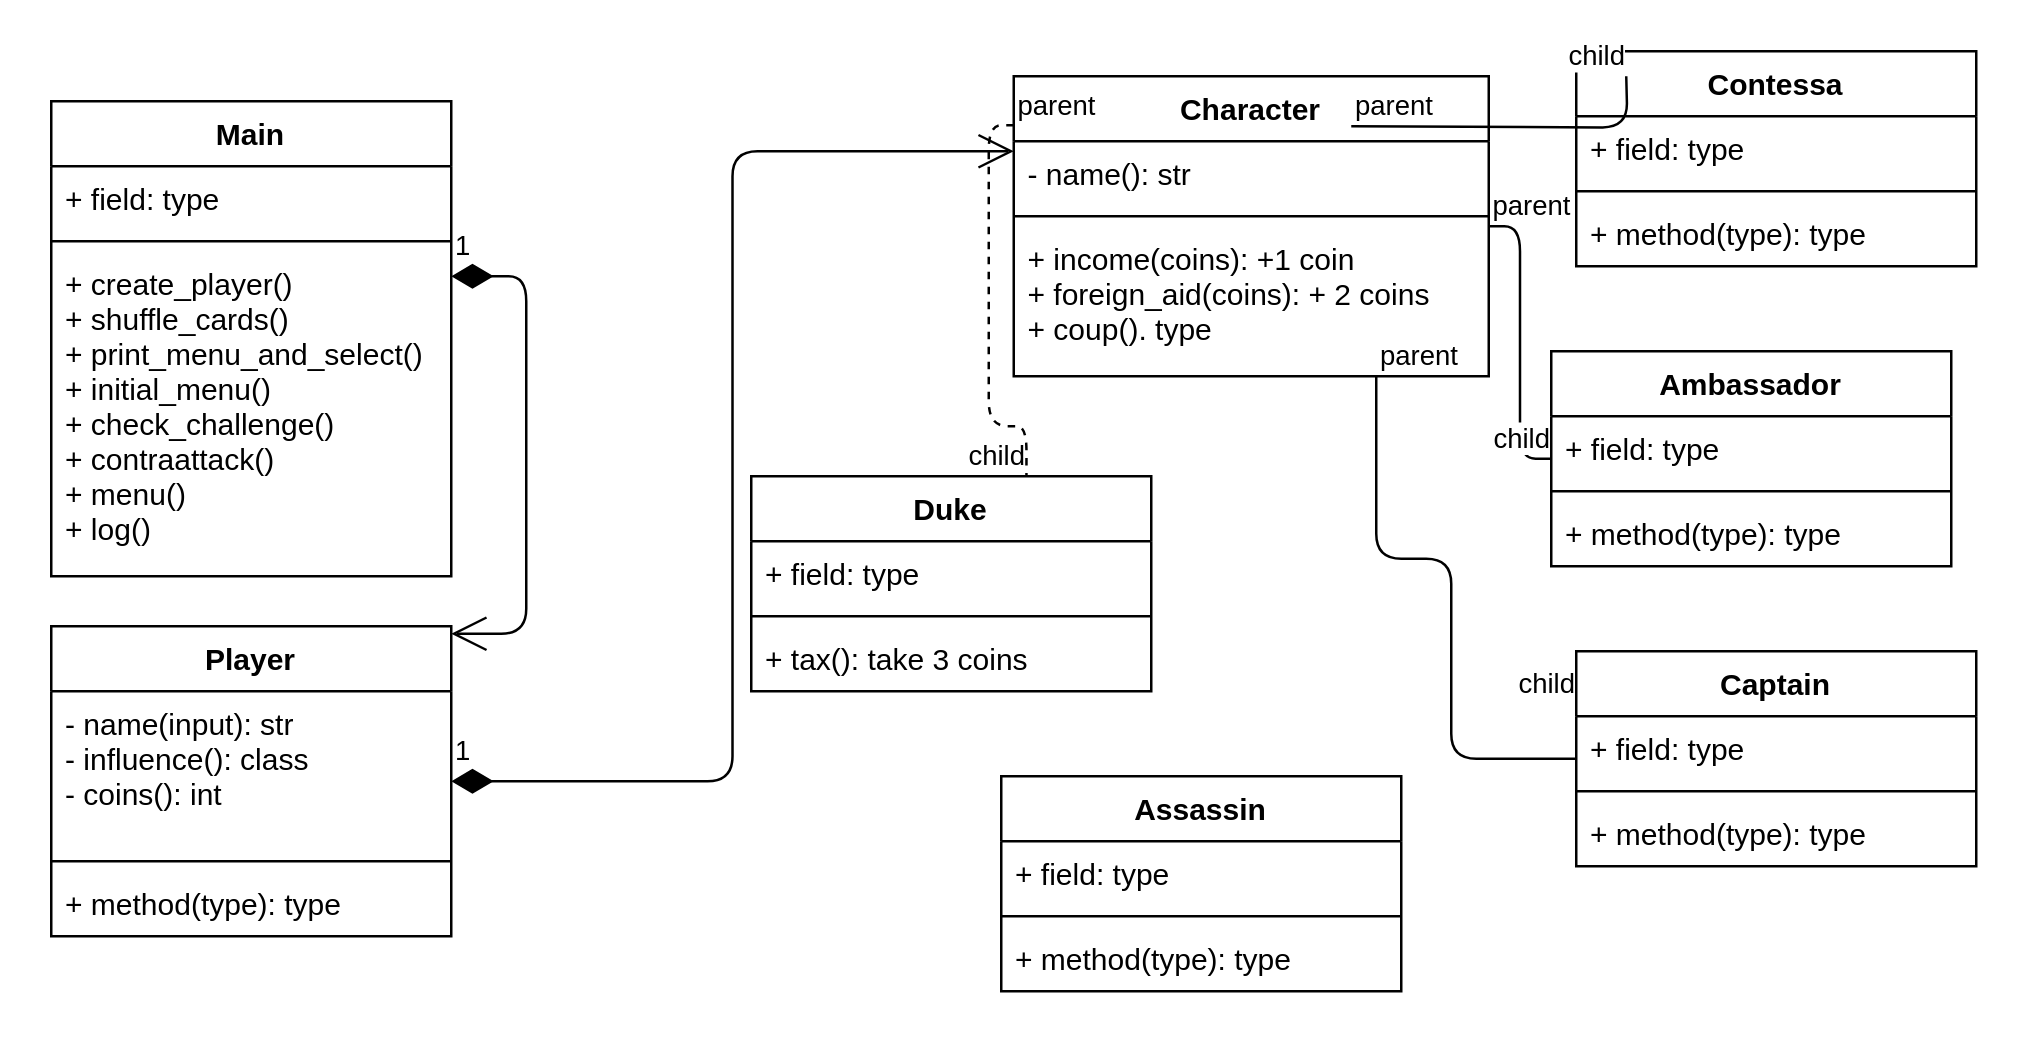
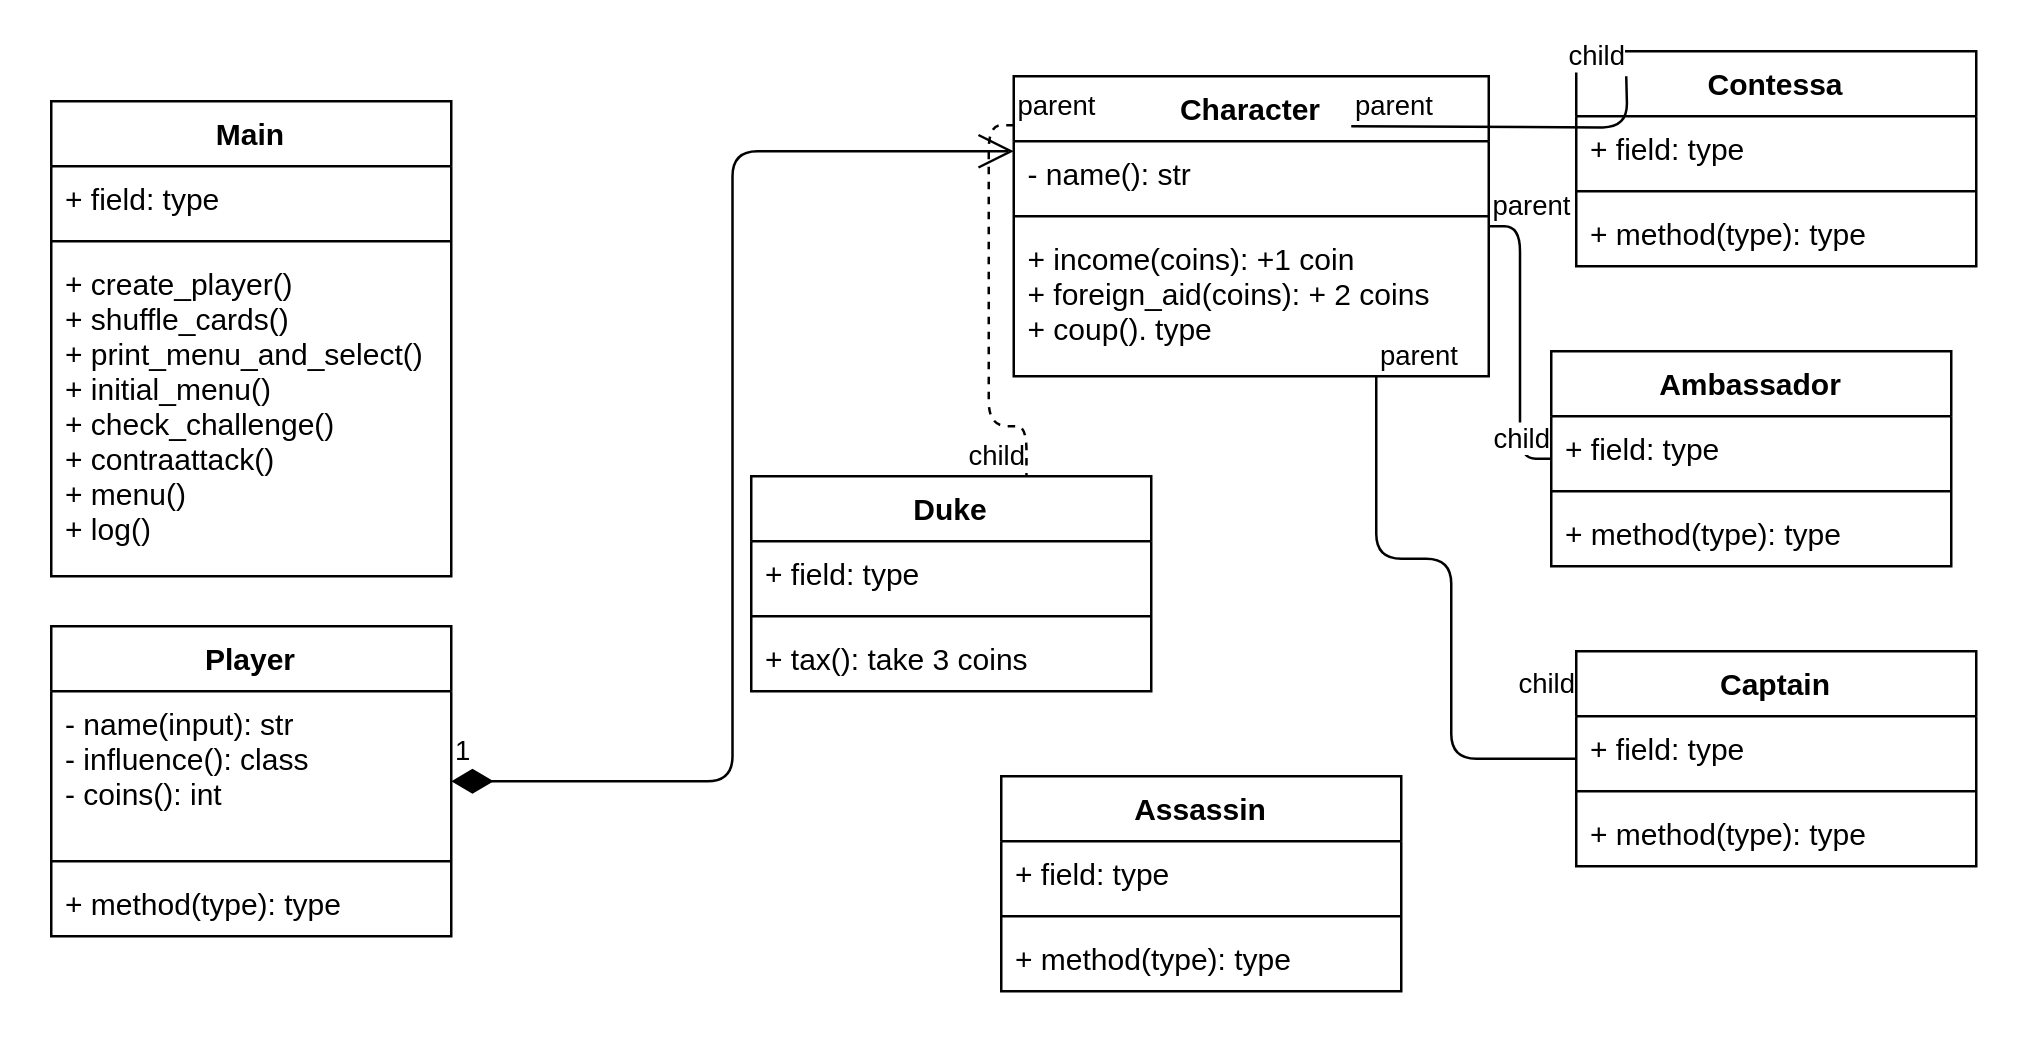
  <mxCell id="0" />
  <mxCell id="1" parent="0" />
  <mxCell id="2" value="Main" style="swimlane;fontStyle=1;align=center;verticalAlign=top;childLayout=stackLayout;horizontal=1;startSize=26;horizontalStack=0;resizeParent=1;resizeParentMax=0;resizeLast=0;collapsible=1;marginBottom=0;" vertex="1" parent="1"><mxGeometry x="20" y="40" width="160" height="190" as="geometry" /></mxCell>
  <mxCell id="3" value="+ field: type" style="text;strokeColor=none;fillColor=none;align=left;verticalAlign=top;spacingLeft=4;spacingRight=4;overflow=hidden;rotatable=0;points=[[0,0.5],[1,0.5]];portConstraint=eastwest;" vertex="1" parent="2"><mxGeometry y="26" width="160" height="26" as="geometry" /></mxCell>
  <mxCell id="4" value="" style="line;strokeWidth=1;fillColor=none;align=left;verticalAlign=middle;spacingTop=-1;spacingLeft=3;spacingRight=3;rotatable=0;labelPosition=right;points=[];portConstraint=eastwest;" vertex="1" parent="2"><mxGeometry y="52" width="160" height="8" as="geometry" /></mxCell>
  <mxCell id="5" value="+ create_player()&#10;+ shuffle_cards()&#10;+ print_menu_and_select()&#10;+ initial_menu()&#10;+ check_challenge()&#10;+ contraattack()&#10;+ menu()&#10;+ log()&#10;&#10;&#10;&#10;" style="text;strokeColor=none;fillColor=none;align=left;verticalAlign=top;spacingLeft=4;spacingRight=4;overflow=hidden;rotatable=0;points=[[0,0.5],[1,0.5]];portConstraint=eastwest;" vertex="1" parent="2"><mxGeometry y="60" width="160" height="130" as="geometry" /></mxCell>
  <mxCell id="6" value="Player" style="swimlane;fontStyle=1;align=center;verticalAlign=top;childLayout=stackLayout;horizontal=1;startSize=26;horizontalStack=0;resizeParent=1;resizeParentMax=0;resizeLast=0;collapsible=1;marginBottom=0;" vertex="1" parent="1"><mxGeometry x="20" y="250" width="160" height="124" as="geometry" /></mxCell>
  <mxCell id="7" value="- name(input): str&#10;- influence(): class&#10;- coins(): int&#10;&#10;" style="text;strokeColor=none;fillColor=none;align=left;verticalAlign=top;spacingLeft=4;spacingRight=4;overflow=hidden;rotatable=0;points=[[0,0.5],[1,0.5]];portConstraint=eastwest;" vertex="1" parent="6"><mxGeometry y="26" width="160" height="64" as="geometry" /></mxCell>
  <mxCell id="8" value="" style="line;strokeWidth=1;fillColor=none;align=left;verticalAlign=middle;spacingTop=-1;spacingLeft=3;spacingRight=3;rotatable=0;labelPosition=right;points=[];portConstraint=eastwest;" vertex="1" parent="6"><mxGeometry y="90" width="160" height="8" as="geometry" /></mxCell>
  <mxCell id="9" value="+ method(type): type" style="text;strokeColor=none;fillColor=none;align=left;verticalAlign=top;spacingLeft=4;spacingRight=4;overflow=hidden;rotatable=0;points=[[0,0.5],[1,0.5]];portConstraint=eastwest;" vertex="1" parent="6"><mxGeometry y="98" width="160" height="26" as="geometry" /></mxCell>
  <mxCell id="10" value="Character" style="swimlane;fontStyle=1;align=center;verticalAlign=top;childLayout=stackLayout;horizontal=1;startSize=26;horizontalStack=0;resizeParent=1;resizeParentMax=0;resizeLast=0;collapsible=1;marginBottom=0;" vertex="1" parent="1"><mxGeometry x="405" y="30" width="190" height="120" as="geometry" /></mxCell>
  <mxCell id="11" value="- name(): str" style="text;strokeColor=none;fillColor=none;align=left;verticalAlign=top;spacingLeft=4;spacingRight=4;overflow=hidden;rotatable=0;points=[[0,0.5],[1,0.5]];portConstraint=eastwest;" vertex="1" parent="10"><mxGeometry y="26" width="190" height="26" as="geometry" /></mxCell>
  <mxCell id="12" value="" style="line;strokeWidth=1;fillColor=none;align=left;verticalAlign=middle;spacingTop=-1;spacingLeft=3;spacingRight=3;rotatable=0;labelPosition=right;points=[];portConstraint=eastwest;" vertex="1" parent="10"><mxGeometry y="52" width="190" height="8" as="geometry" /></mxCell>
  <mxCell id="13" value="+ income(coins): +1 coin&#10;+ foreign_aid(coins): + 2 coins&#10;+ coup(). type&#10;&#10;" style="text;strokeColor=none;fillColor=none;align=left;verticalAlign=top;spacingLeft=4;spacingRight=4;overflow=hidden;rotatable=0;points=[[0,0.5],[1,0.5]];portConstraint=eastwest;" vertex="1" parent="10"><mxGeometry y="60" width="190" height="60" as="geometry" /></mxCell>
  <mxCell id="14" value="Contessa" style="swimlane;fontStyle=1;align=center;verticalAlign=top;childLayout=stackLayout;horizontal=1;startSize=26;horizontalStack=0;resizeParent=1;resizeParentMax=0;resizeLast=0;collapsible=1;marginBottom=0;" vertex="1" parent="1"><mxGeometry x="630" y="20" width="160" height="86" as="geometry" /></mxCell>
  <mxCell id="15" value="+ field: type" style="text;strokeColor=none;fillColor=none;align=left;verticalAlign=top;spacingLeft=4;spacingRight=4;overflow=hidden;rotatable=0;points=[[0,0.5],[1,0.5]];portConstraint=eastwest;" vertex="1" parent="14"><mxGeometry y="26" width="160" height="26" as="geometry" /></mxCell>
  <mxCell id="16" value="" style="line;strokeWidth=1;fillColor=none;align=left;verticalAlign=middle;spacingTop=-1;spacingLeft=3;spacingRight=3;rotatable=0;labelPosition=right;points=[];portConstraint=eastwest;" vertex="1" parent="14"><mxGeometry y="52" width="160" height="8" as="geometry" /></mxCell>
  <mxCell id="17" value="+ method(type): type" style="text;strokeColor=none;fillColor=none;align=left;verticalAlign=top;spacingLeft=4;spacingRight=4;overflow=hidden;rotatable=0;points=[[0,0.5],[1,0.5]];portConstraint=eastwest;" vertex="1" parent="14"><mxGeometry y="60" width="160" height="26" as="geometry" /></mxCell>
  <mxCell id="18" value="Ambassador" style="swimlane;fontStyle=1;align=center;verticalAlign=top;childLayout=stackLayout;horizontal=1;startSize=26;horizontalStack=0;resizeParent=1;resizeParentMax=0;resizeLast=0;collapsible=1;marginBottom=0;" vertex="1" parent="1"><mxGeometry x="620" y="140" width="160" height="86" as="geometry" /></mxCell>
  <mxCell id="19" value="+ field: type" style="text;strokeColor=none;fillColor=none;align=left;verticalAlign=top;spacingLeft=4;spacingRight=4;overflow=hidden;rotatable=0;points=[[0,0.5],[1,0.5]];portConstraint=eastwest;" vertex="1" parent="18"><mxGeometry y="26" width="160" height="26" as="geometry" /></mxCell>
  <mxCell id="20" value="" style="line;strokeWidth=1;fillColor=none;align=left;verticalAlign=middle;spacingTop=-1;spacingLeft=3;spacingRight=3;rotatable=0;labelPosition=right;points=[];portConstraint=eastwest;" vertex="1" parent="18"><mxGeometry y="52" width="160" height="8" as="geometry" /></mxCell>
  <mxCell id="21" value="+ method(type): type" style="text;strokeColor=none;fillColor=none;align=left;verticalAlign=top;spacingLeft=4;spacingRight=4;overflow=hidden;rotatable=0;points=[[0,0.5],[1,0.5]];portConstraint=eastwest;" vertex="1" parent="18"><mxGeometry y="60" width="160" height="26" as="geometry" /></mxCell>
  <mxCell id="22" value="Duke" style="swimlane;fontStyle=1;align=center;verticalAlign=top;childLayout=stackLayout;horizontal=1;startSize=26;horizontalStack=0;resizeParent=1;resizeParentMax=0;resizeLast=0;collapsible=1;marginBottom=0;" vertex="1" parent="1"><mxGeometry x="300" y="190" width="160" height="86" as="geometry" /></mxCell>
  <mxCell id="23" value="+ field: type" style="text;strokeColor=none;fillColor=none;align=left;verticalAlign=top;spacingLeft=4;spacingRight=4;overflow=hidden;rotatable=0;points=[[0,0.5],[1,0.5]];portConstraint=eastwest;" vertex="1" parent="22"><mxGeometry y="26" width="160" height="26" as="geometry" /></mxCell>
  <mxCell id="24" value="" style="line;strokeWidth=1;fillColor=none;align=left;verticalAlign=middle;spacingTop=-1;spacingLeft=3;spacingRight=3;rotatable=0;labelPosition=right;points=[];portConstraint=eastwest;" vertex="1" parent="22"><mxGeometry y="52" width="160" height="8" as="geometry" /></mxCell>
  <mxCell id="25" value="+ tax(): take 3 coins" style="text;strokeColor=none;fillColor=none;align=left;verticalAlign=top;spacingLeft=4;spacingRight=4;overflow=hidden;rotatable=0;points=[[0,0.5],[1,0.5]];portConstraint=eastwest;" vertex="1" parent="22"><mxGeometry y="60" width="160" height="26" as="geometry" /></mxCell>
  <mxCell id="26" value="Captain" style="swimlane;fontStyle=1;align=center;verticalAlign=top;childLayout=stackLayout;horizontal=1;startSize=26;horizontalStack=0;resizeParent=1;resizeParentMax=0;resizeLast=0;collapsible=1;marginBottom=0;" vertex="1" parent="1"><mxGeometry x="630" y="260" width="160" height="86" as="geometry" /></mxCell>
  <mxCell id="27" value="+ field: type" style="text;strokeColor=none;fillColor=none;align=left;verticalAlign=top;spacingLeft=4;spacingRight=4;overflow=hidden;rotatable=0;points=[[0,0.5],[1,0.5]];portConstraint=eastwest;" vertex="1" parent="26"><mxGeometry y="26" width="160" height="26" as="geometry" /></mxCell>
  <mxCell id="28" value="" style="line;strokeWidth=1;fillColor=none;align=left;verticalAlign=middle;spacingTop=-1;spacingLeft=3;spacingRight=3;rotatable=0;labelPosition=right;points=[];portConstraint=eastwest;" vertex="1" parent="26"><mxGeometry y="52" width="160" height="8" as="geometry" /></mxCell>
  <mxCell id="29" value="+ method(type): type" style="text;strokeColor=none;fillColor=none;align=left;verticalAlign=top;spacingLeft=4;spacingRight=4;overflow=hidden;rotatable=0;points=[[0,0.5],[1,0.5]];portConstraint=eastwest;" vertex="1" parent="26"><mxGeometry y="60" width="160" height="26" as="geometry" /></mxCell>
  <mxCell id="30" value="" style="endArrow=none;html=1;edgeStyle=orthogonalEdgeStyle;" edge="1" parent="1" source="10" target="26"><mxGeometry relative="1" as="geometry"><mxPoint x="520" y="160" as="sourcePoint" /><mxPoint x="590" y="246" as="targetPoint" /><Array as="points"><mxPoint x="550" y="223" /><mxPoint x="580" y="223" /></Array></mxGeometry></mxCell>
  <mxCell id="31" value="parent" style="edgeLabel;resizable=0;html=1;align=left;verticalAlign=bottom;" connectable="0" vertex="1" parent="30"><mxGeometry x="-1" relative="1" as="geometry" /></mxCell>
  <mxCell id="32" value="child" style="edgeLabel;resizable=0;html=1;align=right;verticalAlign=bottom;" connectable="0" vertex="1" parent="30"><mxGeometry x="1" relative="1" as="geometry"><mxPoint y="-22" as="offset" /></mxGeometry></mxCell>
  <mxCell id="33" value="" style="endArrow=none;html=1;edgeStyle=orthogonalEdgeStyle;entryX=0.688;entryY=0;entryDx=0;entryDy=0;entryPerimeter=0;exitX=0;exitY=0.163;exitDx=0;exitDy=0;exitPerimeter=0;dashed=1;" edge="1" parent="1" source="10" target="22"><mxGeometry relative="1" as="geometry"><mxPoint x="320" y="230" as="sourcePoint" /><mxPoint x="480" y="230" as="targetPoint" /></mxGeometry></mxCell>
  <mxCell id="34" value="parent" style="edgeLabel;resizable=0;html=1;align=left;verticalAlign=bottom;" connectable="0" vertex="1" parent="33"><mxGeometry x="-1" relative="1" as="geometry" /></mxCell>
  <mxCell id="35" value="child" style="edgeLabel;resizable=0;html=1;align=right;verticalAlign=bottom;" connectable="0" vertex="1" parent="33"><mxGeometry x="1" relative="1" as="geometry" /></mxCell>
  <mxCell id="36" value="" style="endArrow=none;html=1;edgeStyle=orthogonalEdgeStyle;" edge="1" parent="1"><mxGeometry relative="1" as="geometry"><mxPoint x="540" y="50" as="sourcePoint" /><mxPoint x="650" y="30" as="targetPoint" /></mxGeometry></mxCell>
  <mxCell id="37" value="parent" style="edgeLabel;resizable=0;html=1;align=left;verticalAlign=bottom;" connectable="0" vertex="1" parent="36"><mxGeometry x="-1" relative="1" as="geometry" /></mxCell>
  <mxCell id="38" value="child" style="edgeLabel;resizable=0;html=1;align=right;verticalAlign=bottom;" connectable="0" vertex="1" parent="36"><mxGeometry x="1" relative="1" as="geometry" /></mxCell>
  <mxCell id="39" value="" style="endArrow=none;html=1;edgeStyle=orthogonalEdgeStyle;" edge="1" parent="1" source="10" target="18"><mxGeometry relative="1" as="geometry"><mxPoint x="580" y="130" as="sourcePoint" /><mxPoint x="740" y="130" as="targetPoint" /></mxGeometry></mxCell>
  <mxCell id="40" value="parent" style="edgeLabel;resizable=0;html=1;align=left;verticalAlign=bottom;" connectable="0" vertex="1" parent="39"><mxGeometry x="-1" relative="1" as="geometry" /></mxCell>
  <mxCell id="41" value="child" style="edgeLabel;resizable=0;html=1;align=right;verticalAlign=bottom;" connectable="0" vertex="1" parent="39"><mxGeometry x="1" relative="1" as="geometry" /></mxCell>
- <mxCell id="42" value="1" style="endArrow=open;html=1;endSize=12;startArrow=diamondThin;startSize=14;startFill=1;edgeStyle=orthogonalEdgeStyle;align=left;verticalAlign=bottom;" edge="1" parent="1" source="2" target="6"><mxGeometry x="-1" y="3" relative="1" as="geometry"><mxPoint x="220" y="110" as="sourcePoint" /><mxPoint x="380" y="110" as="targetPoint" /><Array as="points"><mxPoint x="210" y="110" /><mxPoint x="210" y="253" /></Array></mxGeometry></mxCell>
  <mxCell id="43" value="1" style="endArrow=open;html=1;endSize=12;startArrow=diamondThin;startSize=14;startFill=1;edgeStyle=orthogonalEdgeStyle;align=left;verticalAlign=bottom;entryX=0;entryY=0.25;entryDx=0;entryDy=0;" edge="1" parent="1" source="6" target="10"><mxGeometry x="-1" y="3" relative="1" as="geometry"><mxPoint x="150" y="226" as="sourcePoint" /><mxPoint x="310" y="226" as="targetPoint" /></mxGeometry></mxCell>
  <mxCell id="44" value="Assassin" style="swimlane;fontStyle=1;align=center;verticalAlign=top;childLayout=stackLayout;horizontal=1;startSize=26;horizontalStack=0;resizeParent=1;resizeParentMax=0;resizeLast=0;collapsible=1;marginBottom=0;" vertex="1" parent="1"><mxGeometry x="400" y="310" width="160" height="86" as="geometry" /></mxCell>
  <mxCell id="45" value="+ field: type" style="text;strokeColor=none;fillColor=none;align=left;verticalAlign=top;spacingLeft=4;spacingRight=4;overflow=hidden;rotatable=0;points=[[0,0.5],[1,0.5]];portConstraint=eastwest;" vertex="1" parent="44"><mxGeometry y="26" width="160" height="26" as="geometry" /></mxCell>
  <mxCell id="46" value="" style="line;strokeWidth=1;fillColor=none;align=left;verticalAlign=middle;spacingTop=-1;spacingLeft=3;spacingRight=3;rotatable=0;labelPosition=right;points=[];portConstraint=eastwest;" vertex="1" parent="44"><mxGeometry y="52" width="160" height="8" as="geometry" /></mxCell>
  <mxCell id="47" value="+ method(type): type" style="text;strokeColor=none;fillColor=none;align=left;verticalAlign=top;spacingLeft=4;spacingRight=4;overflow=hidden;rotatable=0;points=[[0,0.5],[1,0.5]];portConstraint=eastwest;" vertex="1" parent="44"><mxGeometry y="60" width="160" height="26" as="geometry" /></mxCell>
